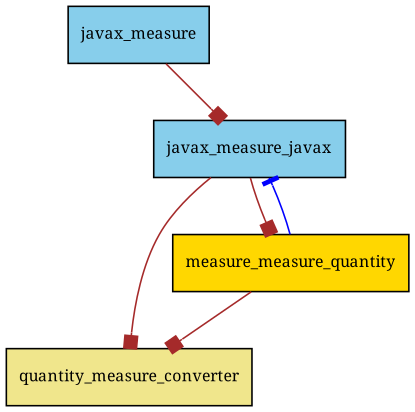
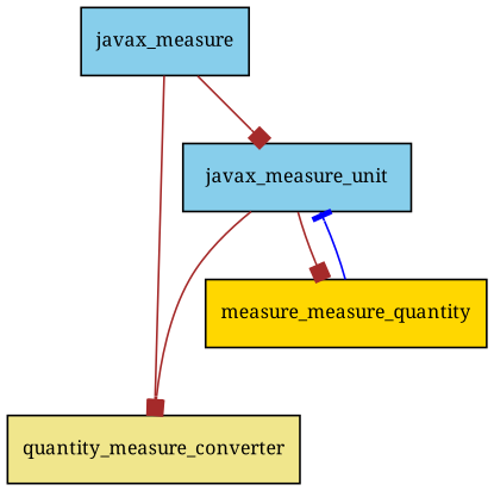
  digraph {
    fontname="Noto Serif"
    node [fillcolor=skyblue fontname="Noto Serif" fontsize=10.0 shape=box style=filled]
    edge [arrowhead=box color=brown fontname="Noto Serif"]
    n1 [fillcolor=khaki label=quantity_measure_converter]
    javax_measure
-   javax_measure_unit [label=javax_measure_javax]
+   javax_measure_unit
    n4 [fillcolor=gold label=measure_measure_quantity]
-   n4 -> n1
+   javax_measure -> n1
    javax_measure -> javax_measure_unit
    javax_measure_unit -> n1
    javax_measure_unit -> n4
    n4 -> javax_measure_unit [arrowhead=tee color=blue]
  }
